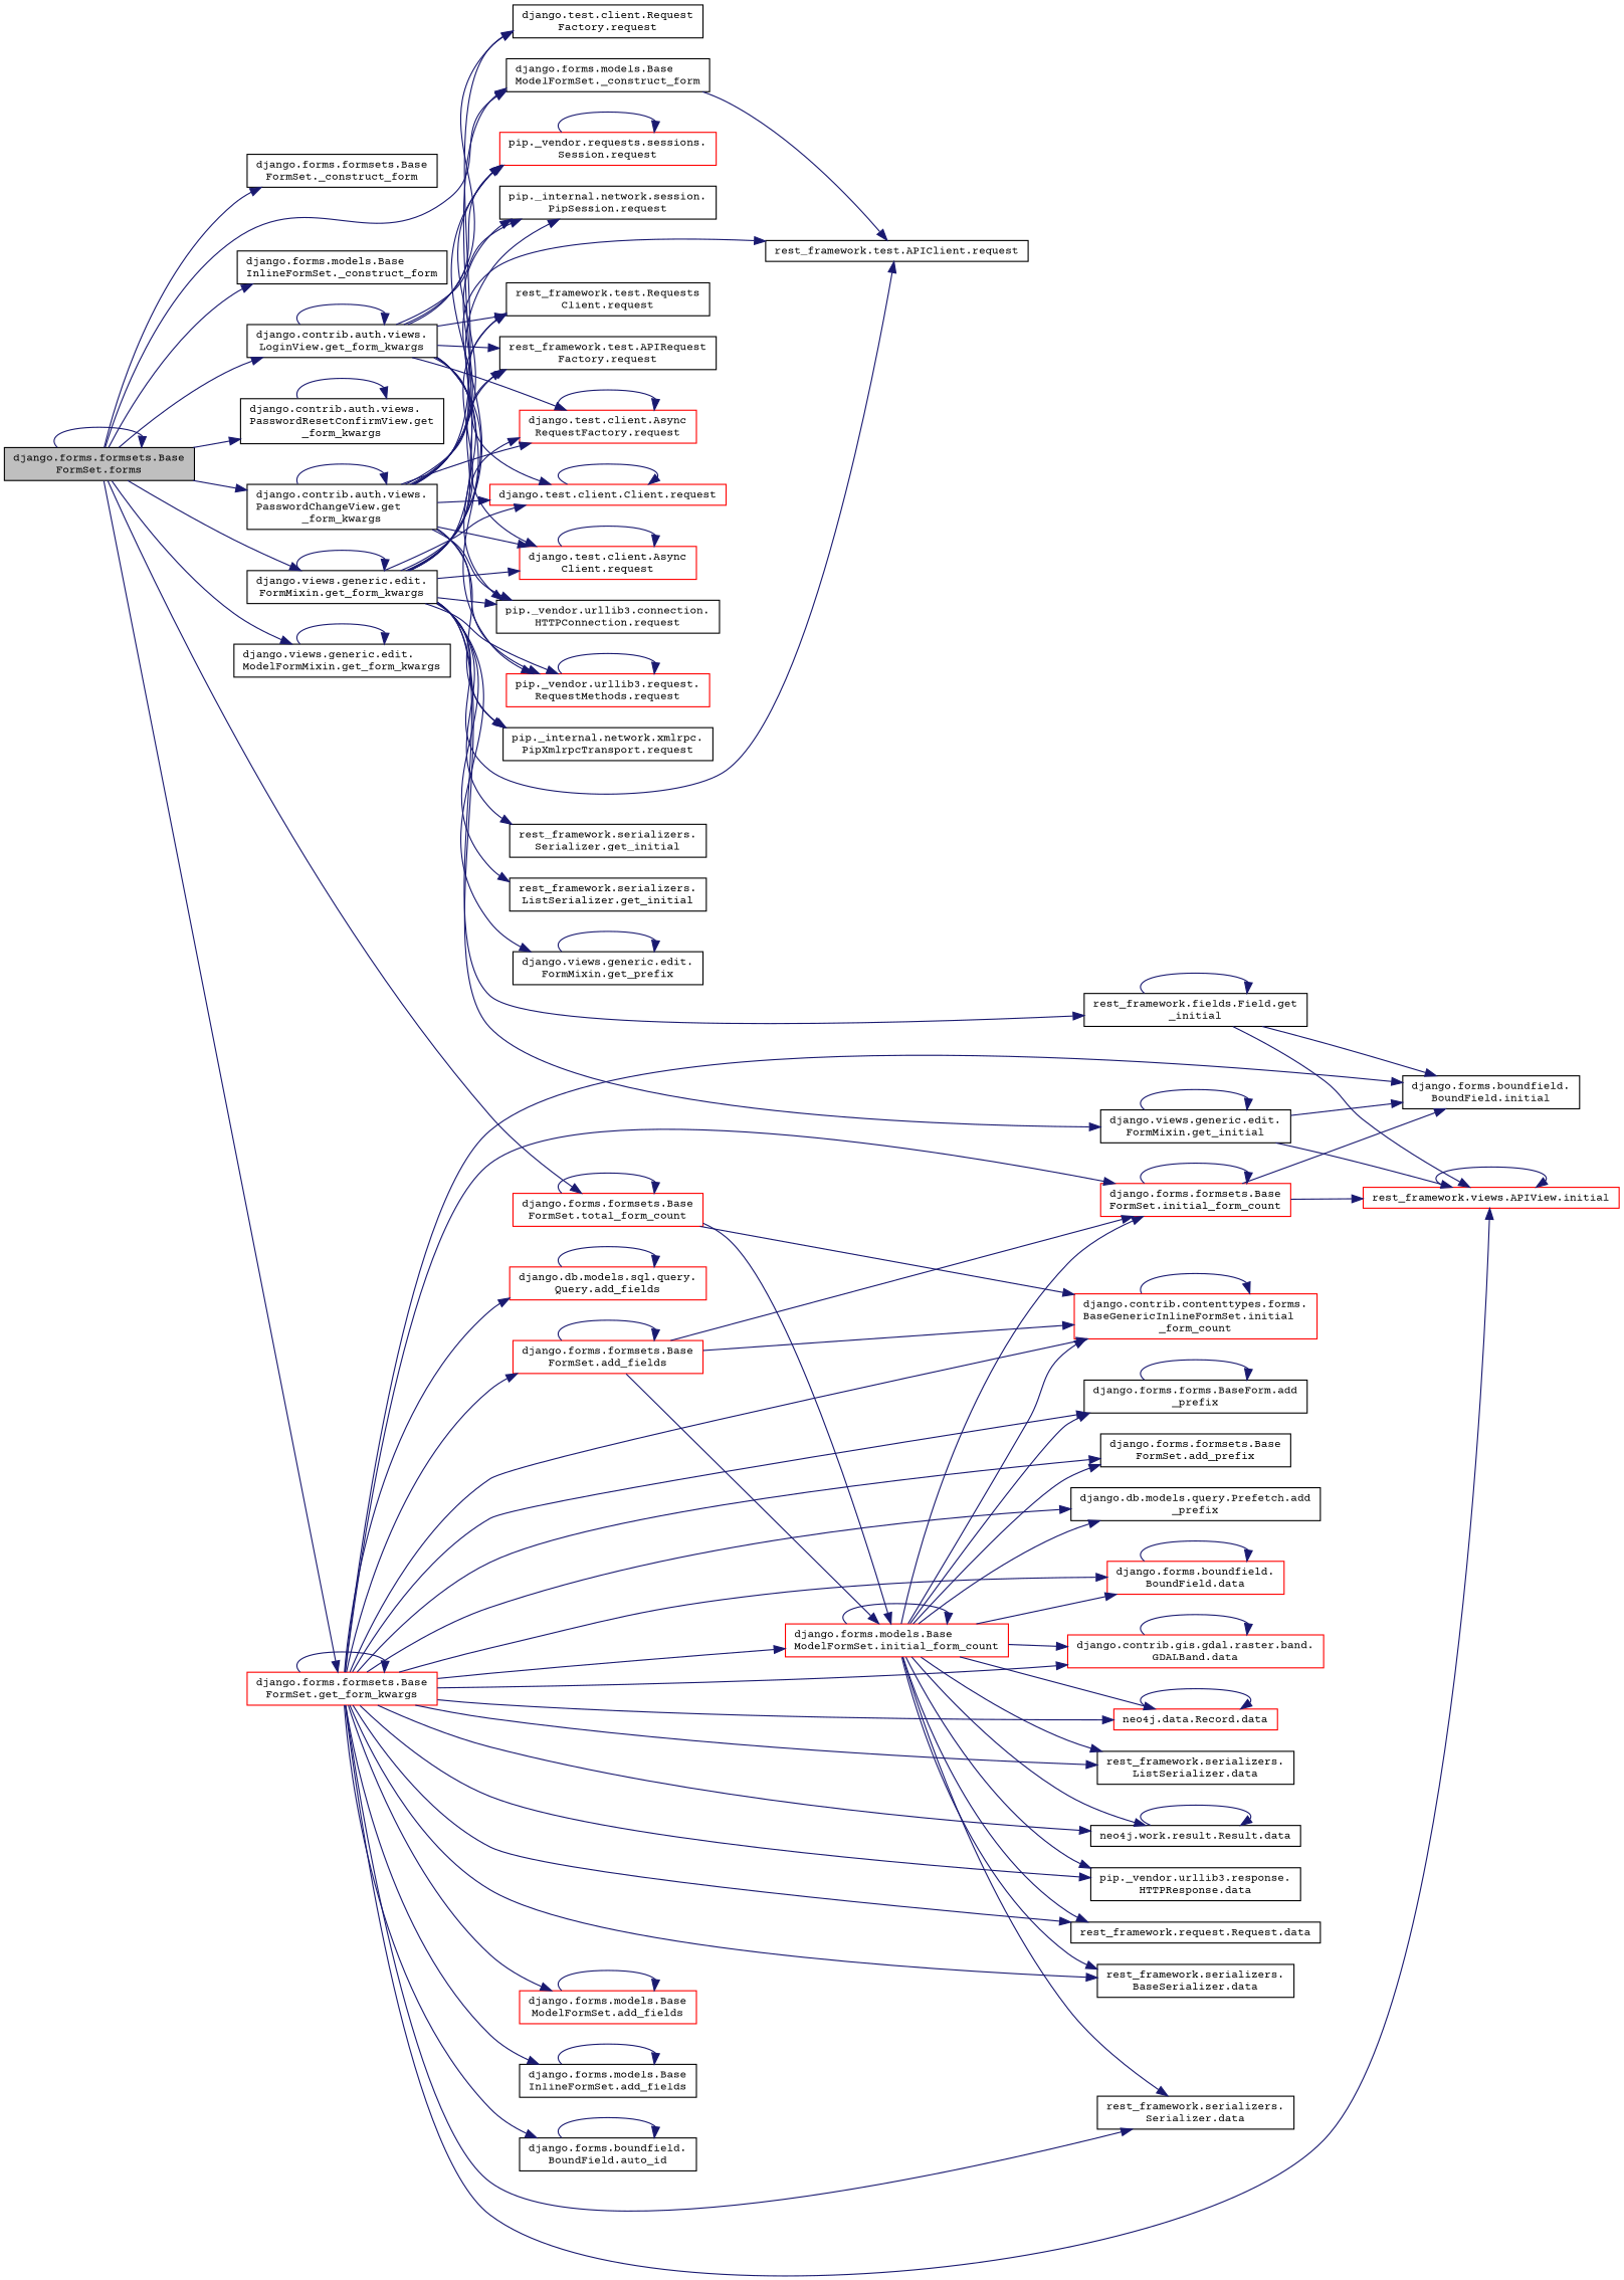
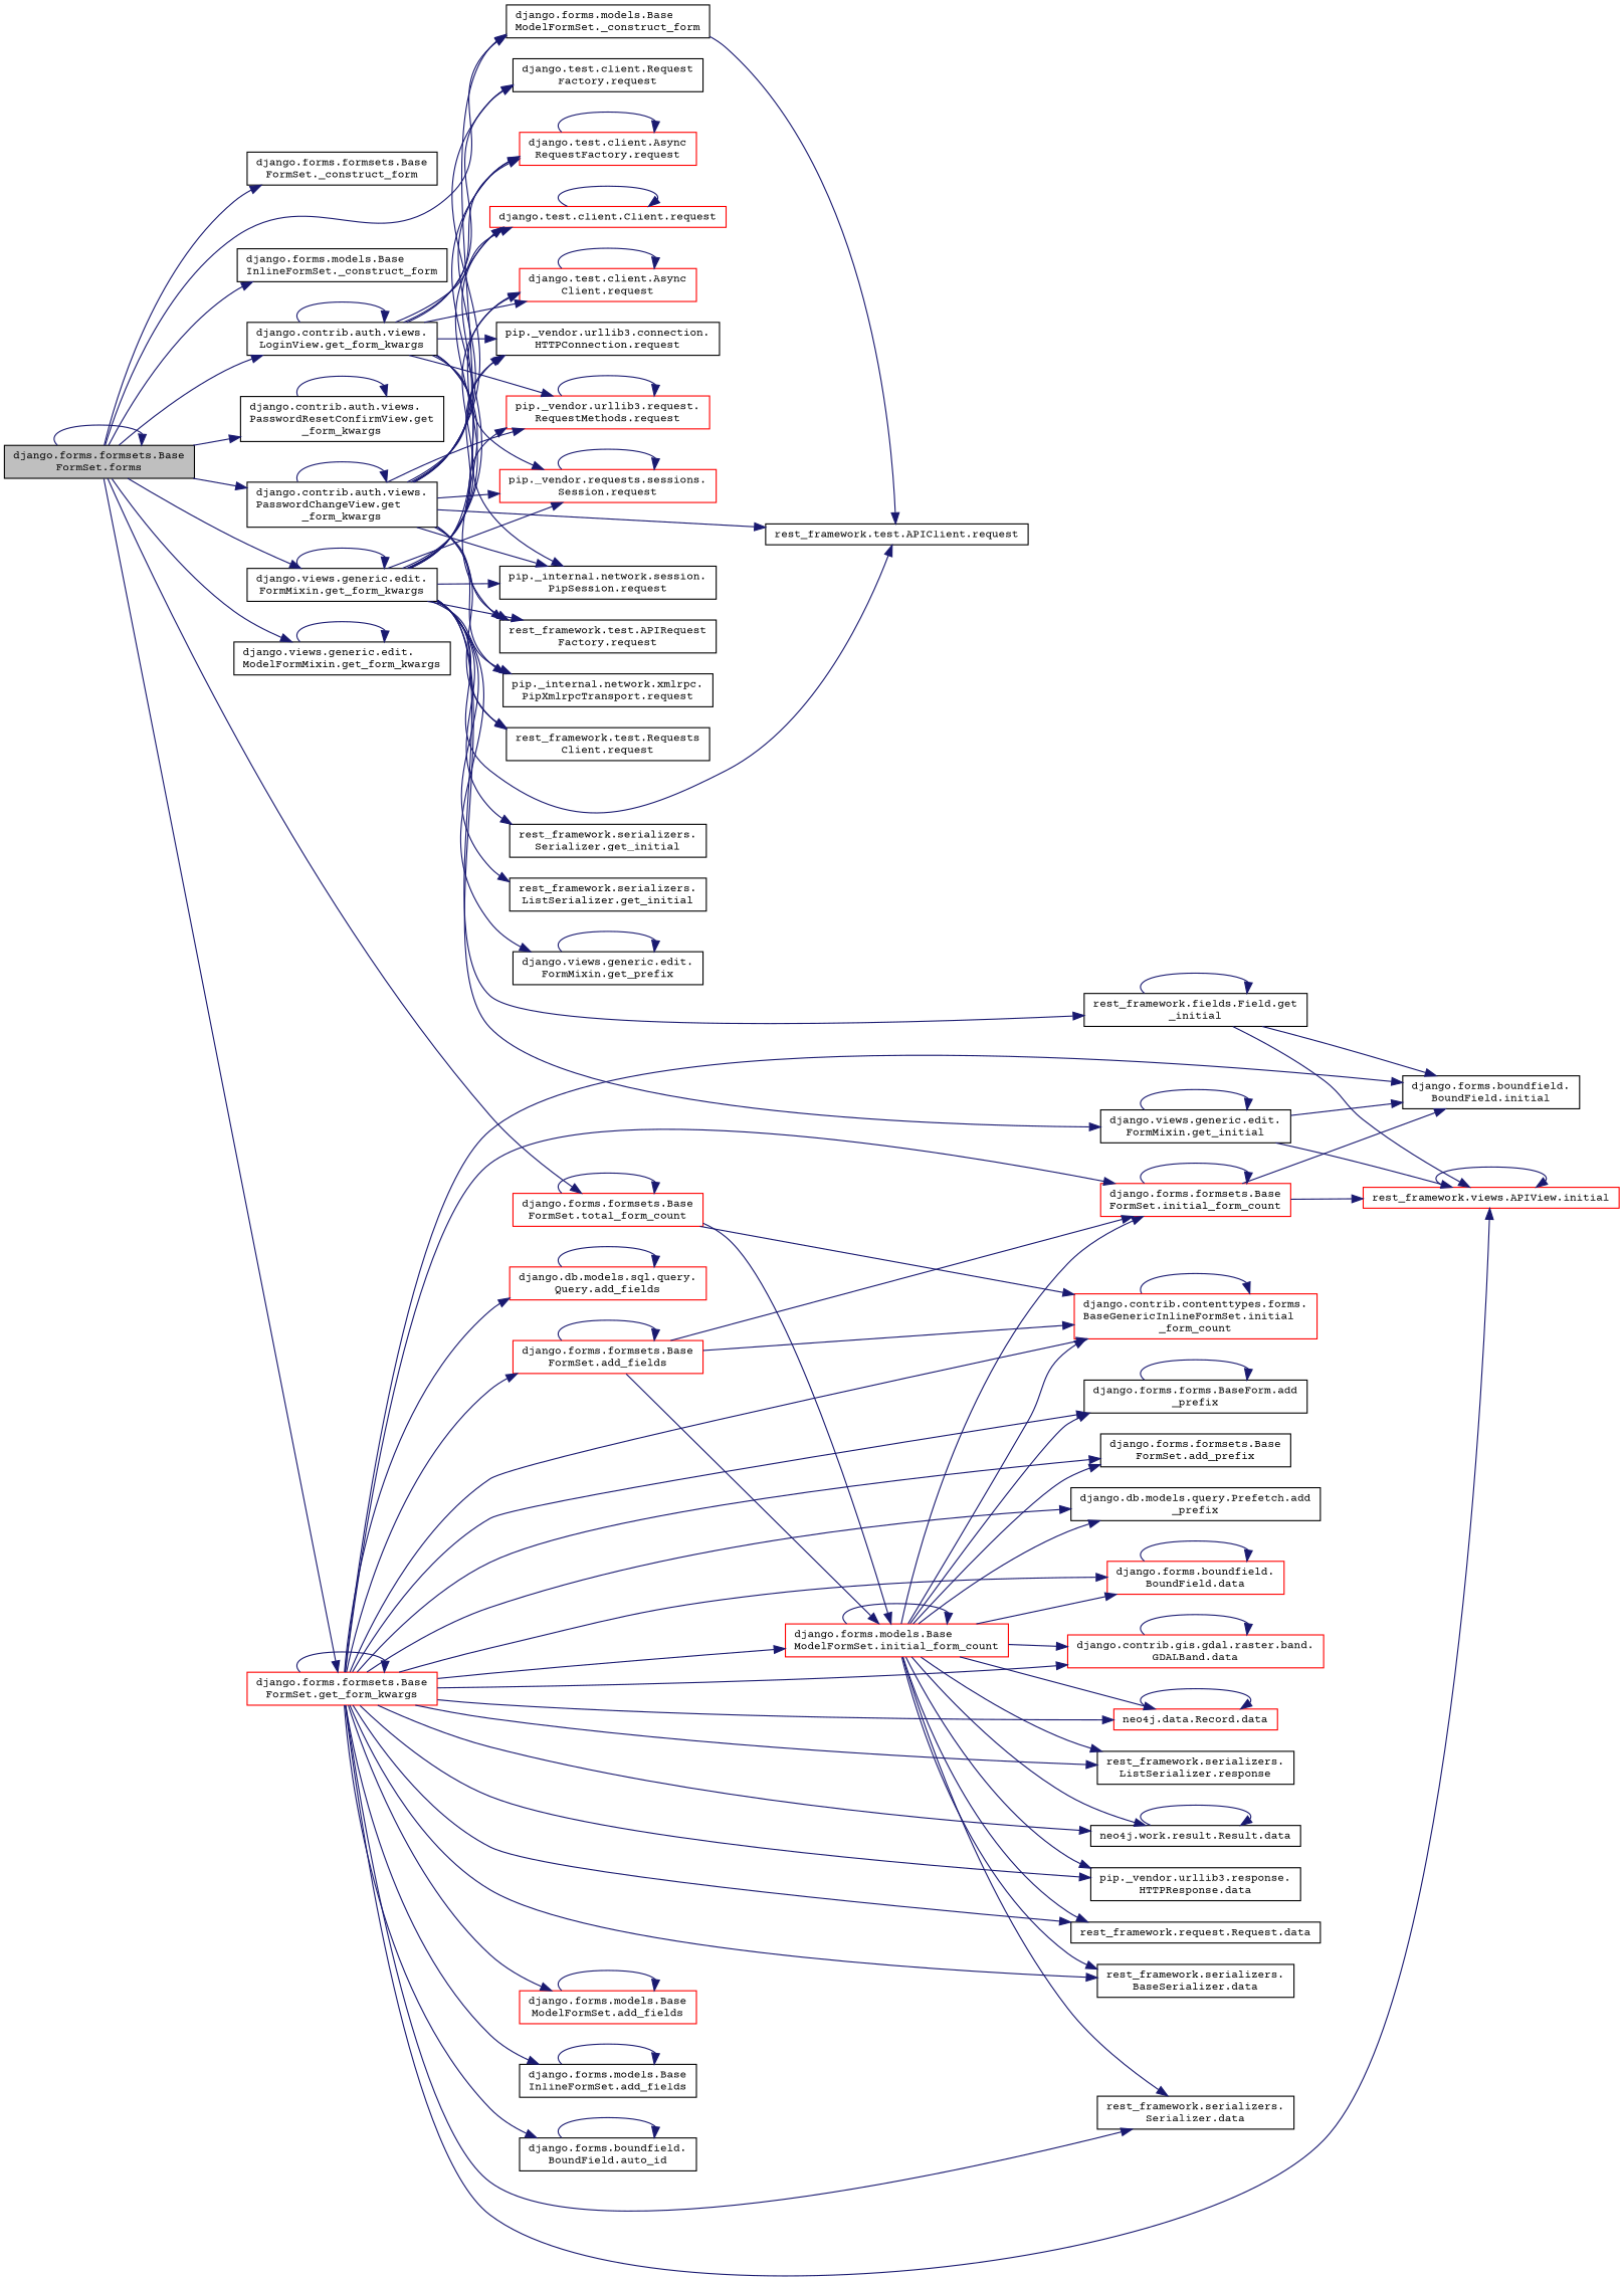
  digraph {
    fontname="Courier Prime"
    rankdir=LR
    node [color=black fillcolor=white fontname="Courier Prime" fontsize=10 shape=record style=filled]
    edge [color=midnightblue fontname="Courier Prime" fontsize=10 labelfontname=Helvetica labelfontsize=10 style=solid]
    n1 [fillcolor=grey75 fontcolor=black height=0.2 label="django.forms.formsets.Base\lFormSet.forms" width=0.4]
    n2 [height=0.2 label="django.forms.formsets.Base\lFormSet._construct_form" width=0.4]
    n3 [height=0.2 label="django.forms.models.Base\lModelFormSet._construct_form" width=0.4]
    n4 [height=0.2 label="django.forms.models.Base\lInlineFormSet._construct_form" width=0.4]
    n5 [height=0.2 label="django.contrib.auth.views.\lLoginView.get_form_kwargs" width=0.4]
    n6 [height=0.2 label="django.contrib.auth.views.\lPasswordResetConfirmView.get\l_form_kwargs" width=0.4]
    n7 [height=0.2 label="django.contrib.auth.views.\lPasswordChangeView.get\l_form_kwargs" width=0.4]
    n8 [height=0.2 label="django.views.generic.edit.\lFormMixin.get_form_kwargs" width=0.4]
    n9 [height=0.2 label="django.views.generic.edit.\lModelFormMixin.get_form_kwargs" width=0.4]
    n10 [color=red height=0.2 label="django.forms.formsets.Base\lFormSet.get_form_kwargs" width=0.4]
    n11 [color=red height=0.2 label="django.forms.formsets.Base\lFormSet.total_form_count" width=0.4]
    n12 [height=0.2 label="rest_framework.test.APIClient.request" width=0.4]
    n13 [height=0.2 label="rest_framework.test.APIRequest\lFactory.request" width=0.4]
    n14 [height=0.2 label="django.test.client.Request\lFactory.request" width=0.4]
    n15 [color=red height=0.2 label="django.test.client.Async\lRequestFactory.request" width=0.4]
    n16 [color=red height=0.2 label="django.test.client.Client.request" width=0.4]
    n17 [color=red height=0.2 label="django.test.client.Async\lClient.request" width=0.4]
    n18 [height=0.2 label="pip._vendor.urllib3.connection.\lHTTPConnection.request" width=0.4]
    n19 [color=red height=0.2 label="pip._vendor.urllib3.request.\lRequestMethods.request" width=0.4]
    n20 [color=red height=0.2 label="pip._vendor.requests.sessions.\lSession.request" width=0.4]
    n21 [height=0.2 label="pip._internal.network.session.\lPipSession.request" width=0.4]
    n22 [height=0.2 label="rest_framework.test.Requests\lClient.request" width=0.4]
    n23 [height=0.2 label="pip._internal.network.xmlrpc.\lPipXmlrpcTransport.request" width=0.4]
    n24 [height=0.2 label="django.views.generic.edit.\lFormMixin.get_initial" width=0.4]
    n25 [height=0.2 label="rest_framework.fields.Field.get\l_initial" width=0.4]
    n26 [height=0.2 label="rest_framework.serializers.\lSerializer.get_initial" width=0.4]
    n27 [height=0.2 label="rest_framework.serializers.\lListSerializer.get_initial" width=0.4]
    n28 [height=0.2 label="django.views.generic.edit.\lFormMixin.get_prefix" width=0.4]
    n29 [height=0.2 label="django.forms.boundfield.\lBoundField.initial" width=0.4]
    n30 [color=red height=0.2 label="rest_framework.views.APIView.initial" width=0.4]
    n31 [color=red height=0.2 label="django.db.models.sql.query.\lQuery.add_fields" width=0.4]
    n32 [color=red height=0.2 label="django.forms.formsets.Base\lFormSet.add_fields" width=0.4]
    n33 [color=red height=0.2 label="django.contrib.contenttypes.forms.\lBaseGenericInlineFormSet.initial\l_form_count" width=0.4]
    n34 [color=red height=0.2 label="django.forms.formsets.Base\lFormSet.initial_form_count" width=0.4]
    n35 [color=red height=0.2 label="django.forms.models.Base\lModelFormSet.initial_form_count" width=0.4]
    n36 [height=0.2 label="django.forms.forms.BaseForm.add\l_prefix" width=0.4]
    n37 [height=0.2 label="django.forms.formsets.Base\lFormSet.add_prefix" width=0.4]
    n38 [height=0.2 label="django.db.models.query.Prefetch.add\l_prefix" width=0.4]
    n39 [color=red height=0.2 label="django.forms.boundfield.\lBoundField.data" width=0.4]
    n40 [color=red height=0.2 label="django.contrib.gis.gdal.raster.band.\lGDALBand.data" width=0.4]
    n41 [color=red height=0.2 label="neo4j.data.Record.data" width=0.4]
-   n42 [height=0.2 label="rest_framework.serializers.\lListSerializer.data" width=0.4]
+   n42 [height=0.2 label="rest_framework.serializers.\lListSerializer.response" width=0.4]
    n43 [height=0.2 label="neo4j.work.result.Result.data" width=0.4]
    n44 [height=0.2 label="pip._vendor.urllib3.response.\lHTTPResponse.data" width=0.4]
    n45 [height=0.2 label="rest_framework.request.Request.data" width=0.4]
    n46 [height=0.2 label="rest_framework.serializers.\lBaseSerializer.data" width=0.4]
    n47 [height=0.2 label="rest_framework.serializers.\lSerializer.data" width=0.4]
    n48 [color=red height=0.2 label="django.forms.models.Base\lModelFormSet.add_fields" width=0.4]
    n49 [height=0.2 label="django.forms.models.Base\lInlineFormSet.add_fields" width=0.4]
    n50 [height=0.2 label="django.forms.boundfield.\lBoundField.auto_id" width=0.4]
    n1 -> n1
    n1 -> n2
    n1 -> n3
    n1 -> n4
    n1 -> n5
    n1 -> n6
    n1 -> n7
    n1 -> n8
    n1 -> n9
    n1 -> n10
    n1 -> n11
    n3 -> n12
    n5 -> n5
    n5 -> n13
    n5 -> n14
    n5 -> n15
    n5 -> n16
    n5 -> n17
    n5 -> n18
    n5 -> n19
    n5 -> n20
    n5 -> n21
-   n5 -> n22
    n6 -> n6
    n7 -> n7
    n7 -> n12
    n7 -> n13
    n7 -> n14
    n7 -> n15
    n7 -> n16
    n7 -> n17
    n7 -> n18
    n7 -> n19
    n7 -> n20
    n7 -> n21
    n7 -> n22
    n7 -> n23
    n8 -> n3
    n8 -> n8
    n8 -> n12
    n8 -> n13
    n8 -> n15
    n8 -> n16
    n8 -> n17
    n8 -> n18
    n8 -> n19
    n8 -> n20
    n8 -> n21
    n8 -> n22
    n8 -> n23
    n8 -> n24
    n8 -> n25
    n8 -> n26
    n8 -> n27
    n8 -> n28
    n9 -> n9
    n10 -> n10
    n10 -> n29
    n10 -> n30
    n10 -> n31
    n10 -> n32
    n10 -> n33
    n10 -> n34
    n10 -> n35
    n10 -> n36
    n10 -> n37
    n10 -> n38
    n10 -> n39
    n10 -> n40
    n10 -> n41
    n10 -> n42
    n10 -> n43
    n10 -> n44
    n10 -> n45
    n10 -> n46
    n10 -> n47
    n10 -> n48
    n10 -> n49
    n10 -> n50
    n11 -> n11
    n11 -> n33
    n11 -> n35
    n15 -> n15
    n16 -> n16
    n17 -> n17
    n19 -> n19
    n20 -> n20
    n24 -> n24
    n24 -> n29
    n24 -> n30
    n25 -> n25
    n25 -> n29
    n25 -> n30
    n28 -> n28
    n30 -> n30
    n31 -> n31
    n32 -> n32
    n32 -> n33
    n32 -> n34
    n32 -> n35
    n33 -> n33
    n34 -> n29
    n34 -> n30
    n34 -> n34
    n35 -> n33
    n35 -> n34
    n35 -> n35
    n35 -> n36
    n35 -> n37
    n35 -> n38
    n35 -> n39
    n35 -> n40
    n35 -> n41
    n35 -> n42
    n35 -> n43
    n35 -> n44
    n35 -> n45
    n35 -> n46
    n35 -> n47
    n36 -> n36
    n39 -> n39
    n40 -> n40
    n41 -> n41
    n43 -> n43
    n48 -> n48
    n49 -> n49
    n50 -> n50
  }
